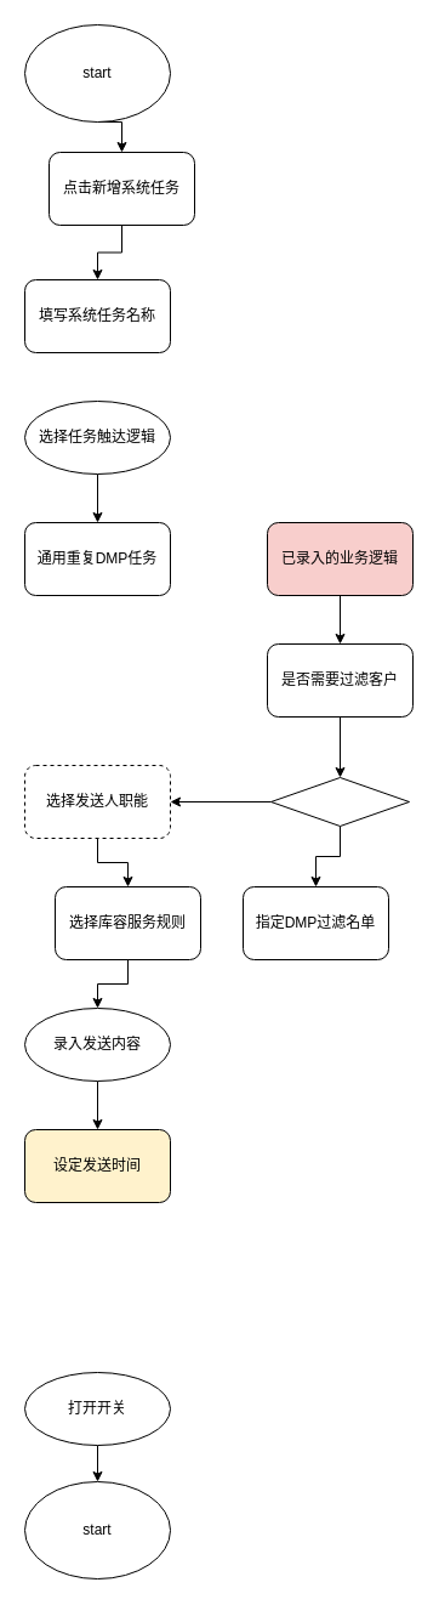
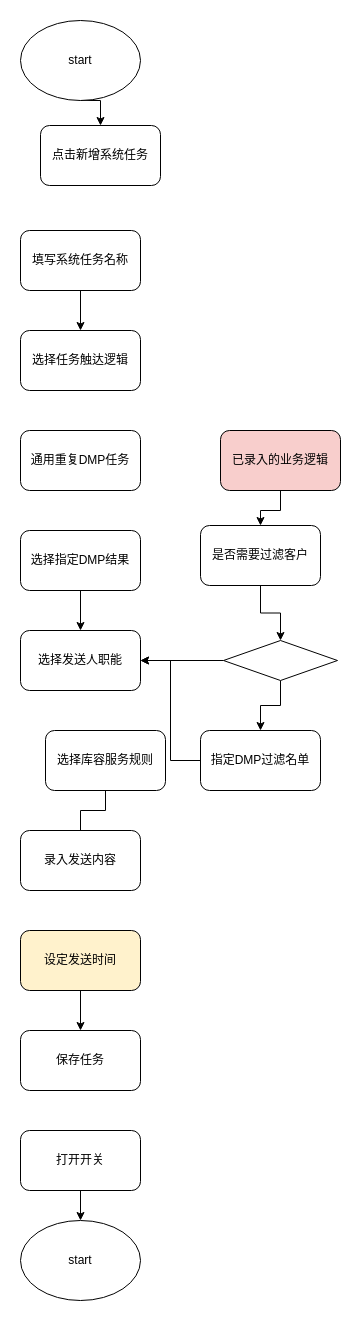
  <mxCell id="0" />
  <mxCell id="1" parent="0" />
  <mxCell id="2" style="edgeStyle=orthogonalEdgeStyle;rounded=0;orthogonalLoop=1;jettySize=auto;html=1;exitX=0.5;exitY=1;exitDx=0;exitDy=0;entryX=0.5;entryY=0;entryDx=0;entryDy=0;" edge="1" parent="1" source="3" target="5"><mxGeometry relative="1" as="geometry" /></mxCell>
  <mxCell id="3" value="start" style="ellipse;whiteSpace=wrap;html=1;" vertex="1" parent="1"><mxGeometry x="20" y="20" width="120" height="80" as="geometry" /></mxCell>
- <mxCell id="4" style="edgeStyle=orthogonalEdgeStyle;rounded=0;orthogonalLoop=1;jettySize=auto;html=1;exitX=0.5;exitY=1;exitDx=0;exitDy=0;entryX=0.5;entryY=0;entryDx=0;entryDy=0;" edge="1" parent="1" source="5" target="7"><mxGeometry relative="1" as="geometry" /></mxCell>
  <mxCell id="5" value="点击新增系统任务" style="rounded=1;whiteSpace=wrap;html=1;" vertex="1" parent="1"><mxGeometry x="40" y="125" width="120" height="60" as="geometry" /></mxCell>
+ <mxCell id="6" style="edgeStyle=orthogonalEdgeStyle;rounded=0;orthogonalLoop=1;jettySize=auto;html=1;exitX=0.5;exitY=1;exitDx=0;exitDy=0;entryX=0.5;entryY=0;entryDx=0;entryDy=0;" edge="1" parent="1" source="7" target="9"><mxGeometry relative="1" as="geometry" /></mxCell>
  <mxCell id="7" value="填写系统任务名称" style="rounded=1;whiteSpace=wrap;html=1;" vertex="1" parent="1"><mxGeometry x="20" y="230" width="120" height="60" as="geometry" /></mxCell>
- <mxCell id="8" style="edgeStyle=orthogonalEdgeStyle;rounded=0;orthogonalLoop=1;jettySize=auto;html=1;exitX=0.5;exitY=1;exitDx=0;exitDy=0;entryX=0.5;entryY=0;entryDx=0;entryDy=0;" edge="1" parent="1" source="9" target="10"><mxGeometry relative="1" as="geometry" /></mxCell>
- <mxCell id="9" value="选择任务触达逻辑" style="ellipse;whiteSpace=wrap;html=1;" vertex="1" parent="1"><mxGeometry x="20" y="330" width="120" height="60" as="geometry" /></mxCell>
+ <mxCell id="9" value="选择任务触达逻辑" style="rounded=1;whiteSpace=wrap;html=1;" vertex="1" parent="1"><mxGeometry x="20" y="330" width="120" height="60" as="geometry" /></mxCell>
  <mxCell id="10" value="通用重复DMP任务" style="rounded=1;whiteSpace=wrap;html=1;" vertex="1" parent="1"><mxGeometry x="20" y="430" width="120" height="60" as="geometry" /></mxCell>
  <mxCell id="11" style="edgeStyle=orthogonalEdgeStyle;rounded=0;orthogonalLoop=1;jettySize=auto;html=1;exitX=0.5;exitY=1;exitDx=0;exitDy=0;entryX=0.5;entryY=0;entryDx=0;entryDy=0;" edge="1" parent="1" source="12" target="21"><mxGeometry relative="1" as="geometry" /></mxCell>
  <mxCell id="12" value="已录入的业务逻辑" style="rounded=1;whiteSpace=wrap;html=1;fillColor=#f8cecc;" vertex="1" parent="1"><mxGeometry x="220" y="430" width="120" height="60" as="geometry" /></mxCell>
- <mxCell id="15" style="edgeStyle=orthogonalEdgeStyle;rounded=0;orthogonalLoop=1;jettySize=auto;html=1;exitX=0.5;exitY=1;exitDx=0;exitDy=0;entryX=0.5;entryY=0;entryDx=0;entryDy=0;" edge="1" parent="1" source="16" target="25"><mxGeometry relative="1" as="geometry" /></mxCell>
- <mxCell id="16" value="选择发送人职能" style="rounded=1;whiteSpace=wrap;html=1;dashed=1;" vertex="1" parent="1"><mxGeometry x="20" y="630" width="120" height="60" as="geometry" /></mxCell>
+ <mxCell id="13" style="edgeStyle=orthogonalEdgeStyle;rounded=0;orthogonalLoop=1;jettySize=auto;html=1;exitX=0.5;exitY=1;exitDx=0;exitDy=0;entryX=0.5;entryY=0;entryDx=0;entryDy=0;" edge="1" parent="1" source="14" target="16"><mxGeometry relative="1" as="geometry" /></mxCell>
+ <mxCell id="14" value="选择指定DMP结果" style="rounded=1;whiteSpace=wrap;html=1;" vertex="1" parent="1"><mxGeometry x="20" y="530" width="120" height="60" as="geometry" /></mxCell>
+ <mxCell id="16" value="选择发送人职能" style="rounded=1;whiteSpace=wrap;html=1;" vertex="1" parent="1"><mxGeometry x="20" y="630" width="120" height="60" as="geometry" /></mxCell>
  <mxCell id="17" style="edgeStyle=orthogonalEdgeStyle;rounded=0;orthogonalLoop=1;jettySize=auto;html=1;exitX=0;exitY=0.5;exitDx=0;exitDy=0;entryX=1;entryY=0.5;entryDx=0;entryDy=0;" edge="1" parent="1" source="19" target="16"><mxGeometry relative="1" as="geometry" /></mxCell>
  <mxCell id="18" style="edgeStyle=orthogonalEdgeStyle;rounded=0;orthogonalLoop=1;jettySize=auto;html=1;exitX=0.5;exitY=1;exitDx=0;exitDy=0;entryX=0.5;entryY=0;entryDx=0;entryDy=0;" edge="1" parent="1" source="19" target="23"><mxGeometry relative="1" as="geometry" /></mxCell>
  <mxCell id="19" value="" style="rhombus;whiteSpace=wrap;html=1;" vertex="1" parent="1"><mxGeometry x="223" y="640" width="114" height="40" as="geometry" /></mxCell>
  <mxCell id="20" style="edgeStyle=orthogonalEdgeStyle;rounded=0;orthogonalLoop=1;jettySize=auto;html=1;exitX=0.5;exitY=1;exitDx=0;exitDy=0;entryX=0.5;entryY=0;entryDx=0;entryDy=0;" edge="1" parent="1" source="21" target="19"><mxGeometry relative="1" as="geometry" /></mxCell>
- <mxCell id="21" value="是否需要过滤客户" style="rounded=1;whiteSpace=wrap;html=1;" vertex="1" parent="1"><mxGeometry x="220" y="530" width="120" height="60" as="geometry" /></mxCell>
+ <mxCell id="21" value="是否需要过滤客户" style="rounded=1;whiteSpace=wrap;html=1;" vertex="1" parent="1"><mxGeometry x="200" y="525" width="120" height="60" as="geometry" /></mxCell>
+ <mxCell id="22" style="edgeStyle=orthogonalEdgeStyle;rounded=0;orthogonalLoop=1;jettySize=auto;html=1;exitX=0;exitY=0.5;exitDx=0;exitDy=0;entryX=1;entryY=0.5;entryDx=0;entryDy=0;" edge="1" parent="1" source="23" target="16"><mxGeometry relative="1" as="geometry" /></mxCell>
  <mxCell id="23" value="指定DMP过滤名单" style="rounded=1;whiteSpace=wrap;html=1;" vertex="1" parent="1"><mxGeometry x="200" y="730" width="120" height="60" as="geometry" /></mxCell>
- <mxCell id="24" value="" style="edgeStyle=orthogonalEdgeStyle;rounded=0;orthogonalLoop=1;jettySize=auto;html=1;" edge="1" parent="1" source="25" target="27"><mxGeometry relative="1" as="geometry" /></mxCell>
+ <mxCell id="24" value="" style="edgeStyle=orthogonalEdgeStyle;rounded=0;orthogonalLoop=1;jettySize=auto;html=1;endArrow=none;" edge="1" parent="1" source="25" target="27"><mxGeometry relative="1" as="geometry" /></mxCell>
  <mxCell id="25" value="选择库容服务规则" style="rounded=1;whiteSpace=wrap;html=1;" vertex="1" parent="1"><mxGeometry x="45" y="730" width="120" height="60" as="geometry" /></mxCell>
- <mxCell id="26" value="" style="edgeStyle=orthogonalEdgeStyle;rounded=0;orthogonalLoop=1;jettySize=auto;html=1;" edge="1" parent="1" source="27" target="29"><mxGeometry relative="1" as="geometry" /></mxCell>
- <mxCell id="27" value="录入发送内容" style="ellipse;whiteSpace=wrap;html=1;" vertex="1" parent="1"><mxGeometry x="20" y="830" width="120" height="60" as="geometry" /></mxCell>
+ <mxCell id="27" value="录入发送内容" style="rounded=1;whiteSpace=wrap;html=1;" vertex="1" parent="1"><mxGeometry x="20" y="830" width="120" height="60" as="geometry" /></mxCell>
+ <mxCell id="28" value="" style="edgeStyle=orthogonalEdgeStyle;rounded=0;orthogonalLoop=1;jettySize=auto;html=1;" edge="1" parent="1" source="29" target="31"><mxGeometry relative="1" as="geometry" /></mxCell>
  <mxCell id="29" value="设定发送时间" style="rounded=1;whiteSpace=wrap;html=1;fillColor=#fff2cc;" vertex="1" parent="1"><mxGeometry x="20" y="930" width="120" height="60" as="geometry" /></mxCell>
  <mxCell id="30" value="start" style="ellipse;whiteSpace=wrap;html=1;" vertex="1" parent="1"><mxGeometry x="20" y="1220" width="120" height="80" as="geometry" /></mxCell>
+ <mxCell id="31" value="保存任务" style="rounded=1;whiteSpace=wrap;html=1;" vertex="1" parent="1"><mxGeometry x="20" y="1030" width="120" height="60" as="geometry" /></mxCell>
  <mxCell id="32" value="" style="edgeStyle=orthogonalEdgeStyle;rounded=0;orthogonalLoop=1;jettySize=auto;html=1;" edge="1" parent="1" source="33" target="30"><mxGeometry relative="1" as="geometry" /></mxCell>
- <mxCell id="33" value="打开开关" style="ellipse;whiteSpace=wrap;html=1;" vertex="1" parent="1"><mxGeometry x="20" y="1130" width="120" height="60" as="geometry" /></mxCell>
+ <mxCell id="33" value="打开开关" style="rounded=1;whiteSpace=wrap;html=1;" vertex="1" parent="1"><mxGeometry x="20" y="1130" width="120" height="60" as="geometry" /></mxCell>
